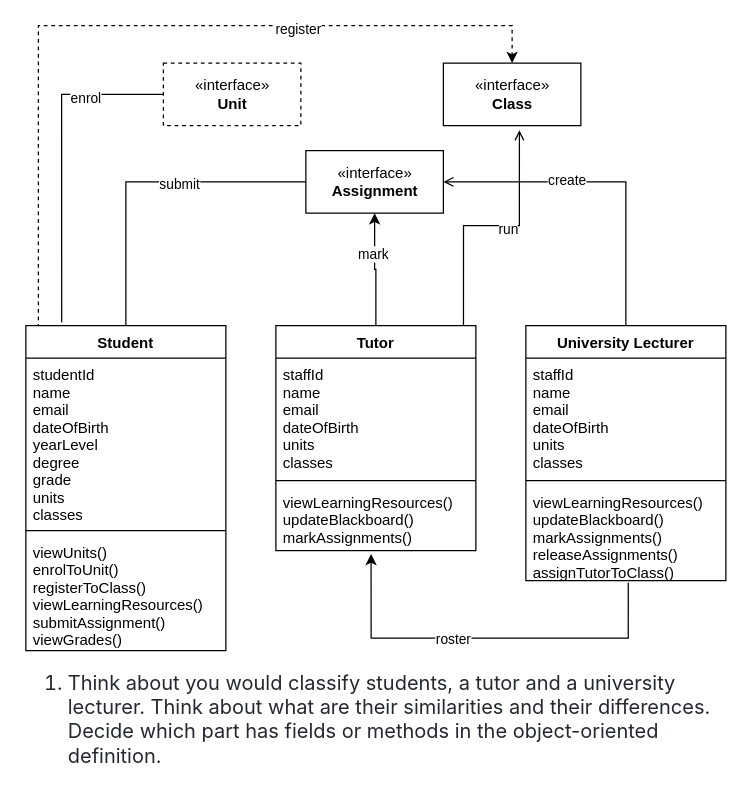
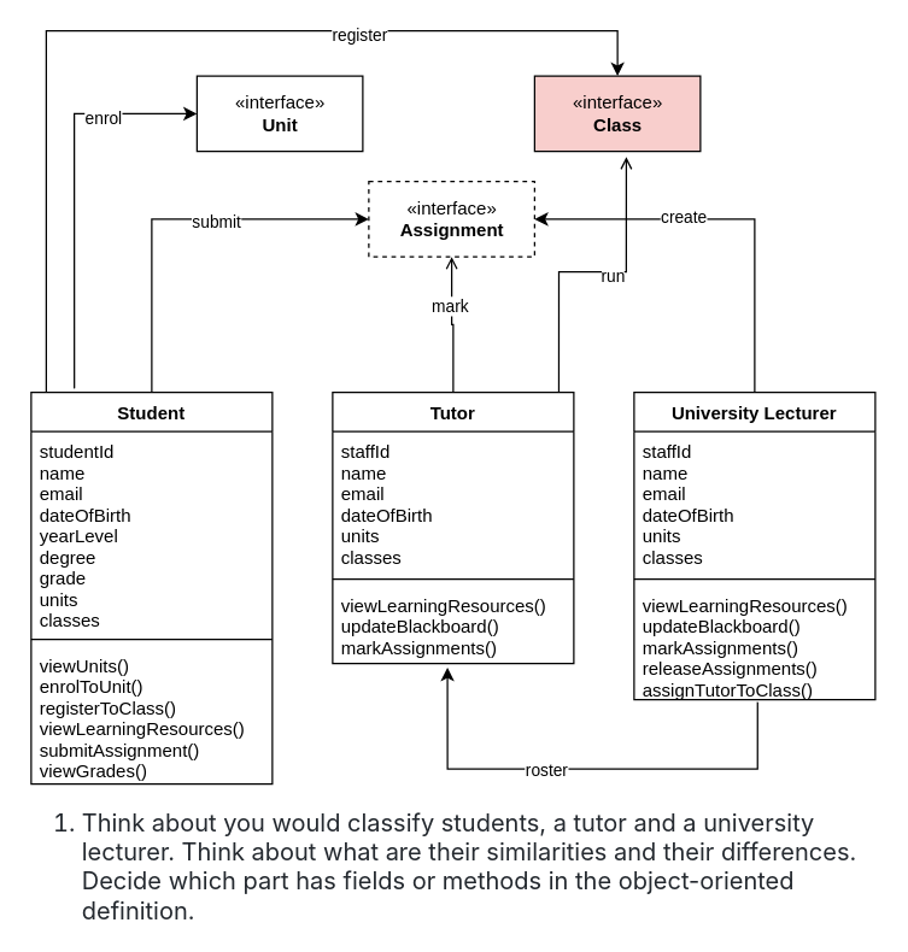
  <mxCell id="0" />
  <mxCell id="1" parent="0" />
- <mxCell id="2" style="edgeStyle=orthogonalEdgeStyle;rounded=0;orthogonalLoop=1;jettySize=auto;html=1;entryX=0;entryY=0.5;entryDx=0;entryDy=0;exitX=0.5;exitY=0;exitDx=0;exitDy=0;endArrow=none;" edge="1" parent="1" source="8" target="29"><mxGeometry relative="1" as="geometry" /></mxCell>
+ <mxCell id="2" style="edgeStyle=orthogonalEdgeStyle;rounded=0;orthogonalLoop=1;jettySize=auto;html=1;entryX=0;entryY=0.5;entryDx=0;entryDy=0;exitX=0.5;exitY=0;exitDx=0;exitDy=0;" edge="1" parent="1" source="8" target="29"><mxGeometry relative="1" as="geometry" /></mxCell>
  <mxCell id="3" value="submit" style="edgeLabel;html=1;align=center;verticalAlign=middle;resizable=0;points=[];" vertex="1" connectable="0" parent="2"><mxGeometry x="0.216" y="-1" relative="1" as="geometry"><mxPoint as="offset" /></mxGeometry></mxCell>
- <mxCell id="4" style="edgeStyle=orthogonalEdgeStyle;rounded=0;orthogonalLoop=1;jettySize=auto;html=1;entryX=0;entryY=0.5;entryDx=0;entryDy=0;exitX=0.179;exitY=-0.01;exitDx=0;exitDy=0;exitPerimeter=0;endArrow=none;" edge="1" parent="1" source="8" target="31"><mxGeometry relative="1" as="geometry" /></mxCell>
+ <mxCell id="4" style="edgeStyle=orthogonalEdgeStyle;rounded=0;orthogonalLoop=1;jettySize=auto;html=1;entryX=0;entryY=0.5;entryDx=0;entryDy=0;exitX=0.179;exitY=-0.01;exitDx=0;exitDy=0;exitPerimeter=0;" edge="1" parent="1" source="8" target="31"><mxGeometry relative="1" as="geometry" /></mxCell>
  <mxCell id="5" value="enrol" style="edgeLabel;html=1;align=center;verticalAlign=middle;resizable=0;points=[];" vertex="1" connectable="0" parent="4"><mxGeometry x="0.524" y="-2" relative="1" as="geometry"><mxPoint as="offset" /></mxGeometry></mxCell>
- <mxCell id="6" style="edgeStyle=orthogonalEdgeStyle;rounded=0;orthogonalLoop=1;jettySize=auto;html=1;entryX=0.5;entryY=0;entryDx=0;entryDy=0;exitX=0.071;exitY=0.001;exitDx=0;exitDy=0;exitPerimeter=0;dashed=1;" edge="1" parent="1" source="8" target="30"><mxGeometry relative="1" as="geometry"><Array as="points"><mxPoint x="30" y="260" /><mxPoint x="30" y="20" /><mxPoint x="409" y="20" /></Array></mxGeometry></mxCell>
+ <mxCell id="6" style="edgeStyle=orthogonalEdgeStyle;rounded=0;orthogonalLoop=1;jettySize=auto;html=1;entryX=0.5;entryY=0;entryDx=0;entryDy=0;exitX=0.071;exitY=0.001;exitDx=0;exitDy=0;exitPerimeter=0;" edge="1" parent="1" source="8" target="30"><mxGeometry relative="1" as="geometry"><Array as="points"><mxPoint x="30" y="260" /><mxPoint x="30" y="20" /><mxPoint x="409" y="20" /></Array></mxGeometry></mxCell>
  <mxCell id="7" value="register" style="edgeLabel;html=1;align=center;verticalAlign=middle;resizable=0;points=[];" vertex="1" connectable="0" parent="6"><mxGeometry x="0.381" y="-2" relative="1" as="geometry"><mxPoint as="offset" /></mxGeometry></mxCell>
  <mxCell id="8" value="Student" style="swimlane;fontStyle=1;align=center;verticalAlign=top;childLayout=stackLayout;horizontal=1;startSize=26;horizontalStack=0;resizeParent=1;resizeParentMax=0;resizeLast=0;collapsible=1;marginBottom=0;" vertex="1" parent="1"><mxGeometry x="20" y="260" width="160" height="260" as="geometry" /></mxCell>
  <mxCell id="9" value="studentId&#10;name&#10;email&#10;dateOfBirth&#10;yearLevel&#10;degree&#10;grade&#10;units&#10;classes" style="text;strokeColor=none;fillColor=none;align=left;verticalAlign=top;spacingLeft=4;spacingRight=4;overflow=hidden;rotatable=0;points=[[0,0.5],[1,0.5]];portConstraint=eastwest;" vertex="1" parent="8"><mxGeometry y="26" width="160" height="134" as="geometry" /></mxCell>
  <mxCell id="10" value="" style="line;strokeWidth=1;fillColor=none;align=left;verticalAlign=middle;spacingTop=-1;spacingLeft=3;spacingRight=3;rotatable=0;labelPosition=right;points=[];portConstraint=eastwest;strokeColor=inherit;" vertex="1" parent="8"><mxGeometry y="160" width="160" height="8" as="geometry" /></mxCell>
  <mxCell id="11" value="viewUnits()&#10;enrolToUnit()&#10;registerToClass()&#10;viewLearningResources()&#10;submitAssignment()&#10;viewGrades()" style="text;strokeColor=none;fillColor=none;align=left;verticalAlign=top;spacingLeft=4;spacingRight=4;overflow=hidden;rotatable=0;points=[[0,0.5],[1,0.5]];portConstraint=eastwest;" vertex="1" parent="8"><mxGeometry y="168" width="160" height="92" as="geometry" /></mxCell>
  <mxCell id="12" value="&lt;ol style=&quot;box-sizing: border-box; padding-left: 2em; margin-top: 0px; margin-bottom: 16px; color: rgb(36, 41, 47); font-family: -apple-system, BlinkMacSystemFont, &amp;quot;Segoe UI&amp;quot;, Helvetica, Arial, sans-serif, &amp;quot;Apple Color Emoji&amp;quot;, &amp;quot;Segoe UI Emoji&amp;quot;; font-size: 16px; font-style: normal; font-variant-ligatures: normal; font-variant-caps: normal; font-weight: 400; letter-spacing: normal; orphans: 2; text-align: start; text-indent: 0px; text-transform: none; widows: 2; word-spacing: 0px; -webkit-text-stroke-width: 0px; background-color: rgb(255, 255, 255); text-decoration-thickness: initial; text-decoration-style: initial; text-decoration-color: initial;&quot; dir=&quot;auto&quot;&gt;&lt;li style=&quot;box-sizing: border-box;&quot;&gt;Think about you would classify students, a tutor and a university lecturer. Think about what are their similarities and their differences. Decide which part has fields or methods in the object-oriented definition.&lt;/li&gt;&lt;/ol&gt;" style="text;whiteSpace=wrap;html=1;" vertex="1" parent="1"><mxGeometry x="20" y="530" width="560" height="70" as="geometry" /></mxCell>
- <mxCell id="13" style="edgeStyle=orthogonalEdgeStyle;rounded=0;orthogonalLoop=1;jettySize=auto;html=1;entryX=0.5;entryY=1;entryDx=0;entryDy=0;" edge="1" parent="1" source="17" target="29"><mxGeometry relative="1" as="geometry" /></mxCell>
+ <mxCell id="13" style="edgeStyle=orthogonalEdgeStyle;rounded=0;orthogonalLoop=1;jettySize=auto;html=1;entryX=0.5;entryY=1;entryDx=0;entryDy=0;endArrow=open;" edge="1" parent="1" source="17" target="29"><mxGeometry relative="1" as="geometry" /></mxCell>
  <mxCell id="14" value="mark" style="edgeLabel;html=1;align=center;verticalAlign=middle;resizable=0;points=[];" vertex="1" connectable="0" parent="13"><mxGeometry x="0.306" y="2" relative="1" as="geometry"><mxPoint as="offset" /></mxGeometry></mxCell>
  <mxCell id="15" style="edgeStyle=orthogonalEdgeStyle;rounded=0;orthogonalLoop=1;jettySize=auto;html=1;entryX=0.553;entryY=1.074;entryDx=0;entryDy=0;entryPerimeter=0;exitX=0.938;exitY=0;exitDx=0;exitDy=0;exitPerimeter=0;endArrow=open;" edge="1" parent="1" source="17" target="30"><mxGeometry relative="1" as="geometry" /></mxCell>
  <mxCell id="16" value="run" style="edgeLabel;html=1;align=center;verticalAlign=middle;resizable=0;points=[];" vertex="1" connectable="0" parent="15"><mxGeometry x="0.145" y="-2" relative="1" as="geometry"><mxPoint as="offset" /></mxGeometry></mxCell>
  <mxCell id="17" value="Tutor" style="swimlane;fontStyle=1;align=center;verticalAlign=top;childLayout=stackLayout;horizontal=1;startSize=26;horizontalStack=0;resizeParent=1;resizeParentMax=0;resizeLast=0;collapsible=1;marginBottom=0;" vertex="1" parent="1"><mxGeometry x="220" y="260" width="160" height="180" as="geometry" /></mxCell>
  <mxCell id="18" value="staffId&#10;name&#10;email&#10;dateOfBirth&#10;units&#10;classes" style="text;strokeColor=none;fillColor=none;align=left;verticalAlign=top;spacingLeft=4;spacingRight=4;overflow=hidden;rotatable=0;points=[[0,0.5],[1,0.5]];portConstraint=eastwest;" vertex="1" parent="17"><mxGeometry y="26" width="160" height="94" as="geometry" /></mxCell>
  <mxCell id="19" value="" style="line;strokeWidth=1;fillColor=none;align=left;verticalAlign=middle;spacingTop=-1;spacingLeft=3;spacingRight=3;rotatable=0;labelPosition=right;points=[];portConstraint=eastwest;strokeColor=inherit;" vertex="1" parent="17"><mxGeometry y="120" width="160" height="8" as="geometry" /></mxCell>
  <mxCell id="20" value="viewLearningResources()&#10;updateBlackboard()&#10;markAssignments()&#10;" style="text;strokeColor=none;fillColor=none;align=left;verticalAlign=top;spacingLeft=4;spacingRight=4;overflow=hidden;rotatable=0;points=[[0,0.5],[1,0.5]];portConstraint=eastwest;" vertex="1" parent="17"><mxGeometry y="128" width="160" height="52" as="geometry" /></mxCell>
- <mxCell id="21" style="edgeStyle=orthogonalEdgeStyle;rounded=0;orthogonalLoop=1;jettySize=auto;html=1;entryX=1;entryY=0.5;entryDx=0;entryDy=0;exitX=0.5;exitY=0;exitDx=0;exitDy=0;endArrow=open;" edge="1" parent="1" source="25" target="29"><mxGeometry relative="1" as="geometry" /></mxCell>
+ <mxCell id="21" style="edgeStyle=orthogonalEdgeStyle;rounded=0;orthogonalLoop=1;jettySize=auto;html=1;entryX=1;entryY=0.5;entryDx=0;entryDy=0;exitX=0.5;exitY=0;exitDx=0;exitDy=0;" edge="1" parent="1" source="25" target="29"><mxGeometry relative="1" as="geometry" /></mxCell>
  <mxCell id="22" value="create" style="edgeLabel;html=1;align=center;verticalAlign=middle;resizable=0;points=[];" vertex="1" connectable="0" parent="21"><mxGeometry x="0.248" y="-2" relative="1" as="geometry"><mxPoint as="offset" /></mxGeometry></mxCell>
  <mxCell id="23" style="edgeStyle=orthogonalEdgeStyle;rounded=0;orthogonalLoop=1;jettySize=auto;html=1;entryX=0.476;entryY=1.052;entryDx=0;entryDy=0;entryPerimeter=0;exitX=0.512;exitY=1.021;exitDx=0;exitDy=0;exitPerimeter=0;" edge="1" parent="1" source="28" target="20"><mxGeometry relative="1" as="geometry"><Array as="points"><mxPoint x="502" y="510" /><mxPoint x="296" y="510" /></Array></mxGeometry></mxCell>
  <mxCell id="24" value="roster" style="edgeLabel;html=1;align=center;verticalAlign=middle;resizable=0;points=[];" vertex="1" connectable="0" parent="23"><mxGeometry x="0.166" relative="1" as="geometry"><mxPoint as="offset" /></mxGeometry></mxCell>
  <mxCell id="25" value="University Lecturer" style="swimlane;fontStyle=1;align=center;verticalAlign=top;childLayout=stackLayout;horizontal=1;startSize=26;horizontalStack=0;resizeParent=1;resizeParentMax=0;resizeLast=0;collapsible=1;marginBottom=0;" vertex="1" parent="1"><mxGeometry x="420" y="260" width="160" height="204" as="geometry" /></mxCell>
  <mxCell id="26" value="staffId&#10;name&#10;email&#10;dateOfBirth&#10;units&#10;classes" style="text;strokeColor=none;fillColor=none;align=left;verticalAlign=top;spacingLeft=4;spacingRight=4;overflow=hidden;rotatable=0;points=[[0,0.5],[1,0.5]];portConstraint=eastwest;" vertex="1" parent="25"><mxGeometry y="26" width="160" height="94" as="geometry" /></mxCell>
  <mxCell id="27" value="" style="line;strokeWidth=1;fillColor=none;align=left;verticalAlign=middle;spacingTop=-1;spacingLeft=3;spacingRight=3;rotatable=0;labelPosition=right;points=[];portConstraint=eastwest;strokeColor=inherit;" vertex="1" parent="25"><mxGeometry y="120" width="160" height="8" as="geometry" /></mxCell>
  <mxCell id="28" value="viewLearningResources()&#10;updateBlackboard()&#10;markAssignments()&#10;releaseAssignments()&#10;assignTutorToClass()" style="text;strokeColor=none;fillColor=none;align=left;verticalAlign=top;spacingLeft=4;spacingRight=4;overflow=hidden;rotatable=0;points=[[0,0.5],[1,0.5]];portConstraint=eastwest;" vertex="1" parent="25"><mxGeometry y="128" width="160" height="76" as="geometry" /></mxCell>
- <mxCell id="29" value="«interface»&lt;br&gt;&lt;b&gt;Assignment&lt;/b&gt;" style="html=1;" vertex="1" parent="1"><mxGeometry x="244" y="120" width="110" height="50" as="geometry" /></mxCell>
- <mxCell id="30" value="«interface»&lt;br&gt;&lt;b&gt;Class&lt;/b&gt;" style="html=1;" vertex="1" parent="1"><mxGeometry x="354" y="50" width="110" height="50" as="geometry" /></mxCell>
- <mxCell id="31" value="«interface»&lt;br&gt;&lt;b&gt;Unit&lt;/b&gt;" style="html=1;dashed=1;" vertex="1" parent="1"><mxGeometry x="130" y="50" width="110" height="50" as="geometry" /></mxCell>
+ <mxCell id="29" value="«interface»&lt;br&gt;&lt;b&gt;Assignment&lt;/b&gt;" style="html=1;dashed=1;" vertex="1" parent="1"><mxGeometry x="244" y="120" width="110" height="50" as="geometry" /></mxCell>
+ <mxCell id="30" value="«interface»&lt;br&gt;&lt;b&gt;Class&lt;/b&gt;" style="html=1;fillColor=#f8cecc;" vertex="1" parent="1"><mxGeometry x="354" y="50" width="110" height="50" as="geometry" /></mxCell>
+ <mxCell id="31" value="«interface»&lt;br&gt;&lt;b&gt;Unit&lt;/b&gt;" style="html=1;" vertex="1" parent="1"><mxGeometry x="130" y="50" width="110" height="50" as="geometry" /></mxCell>
